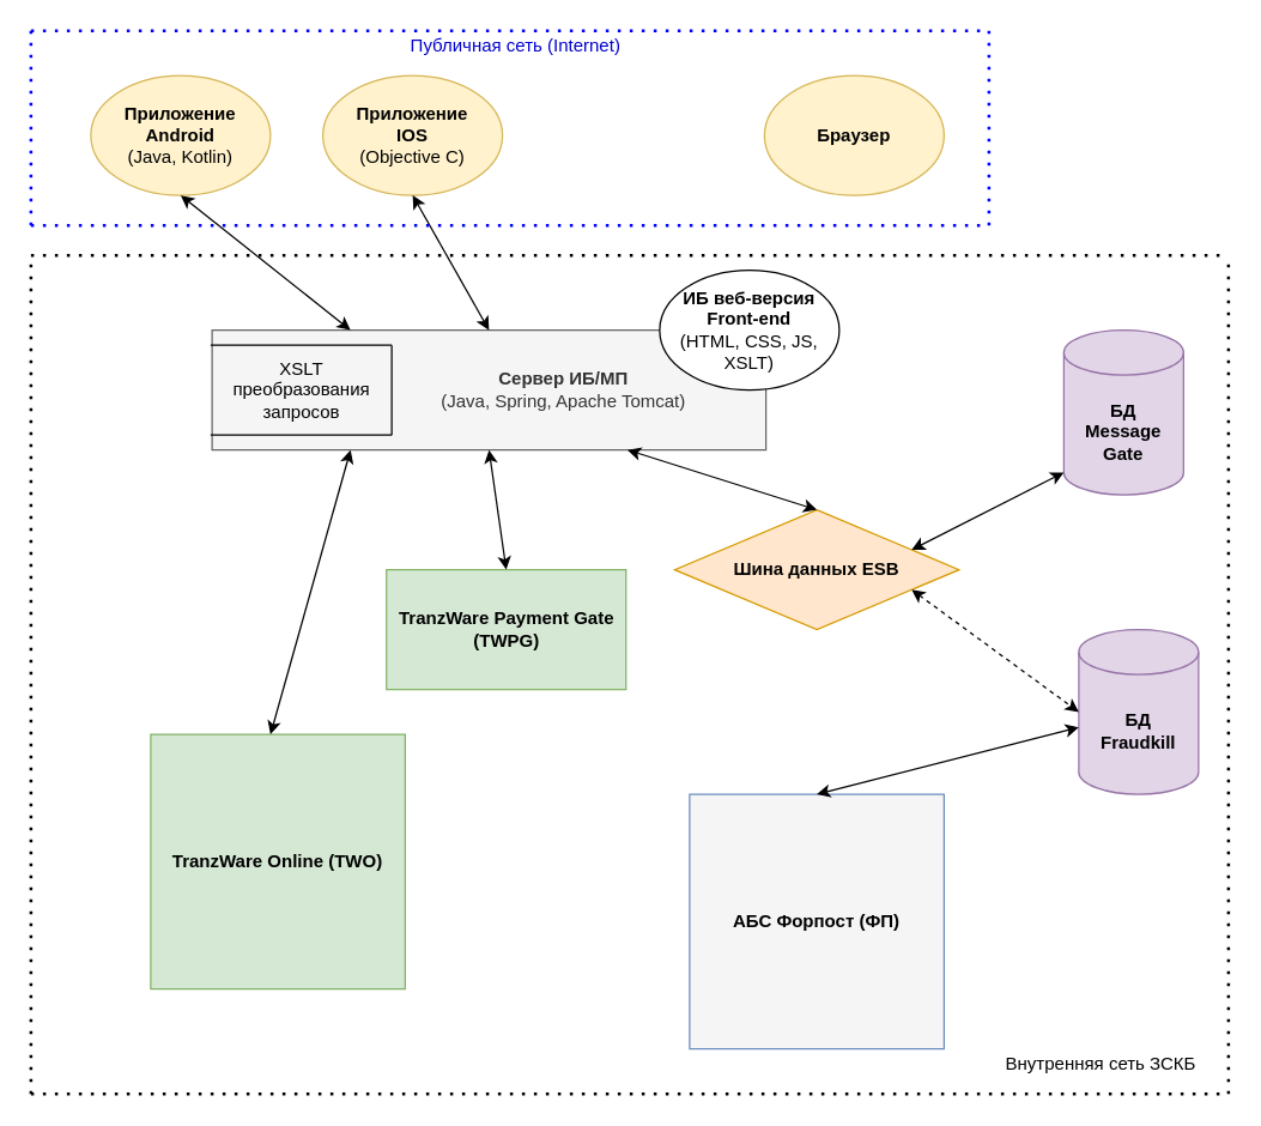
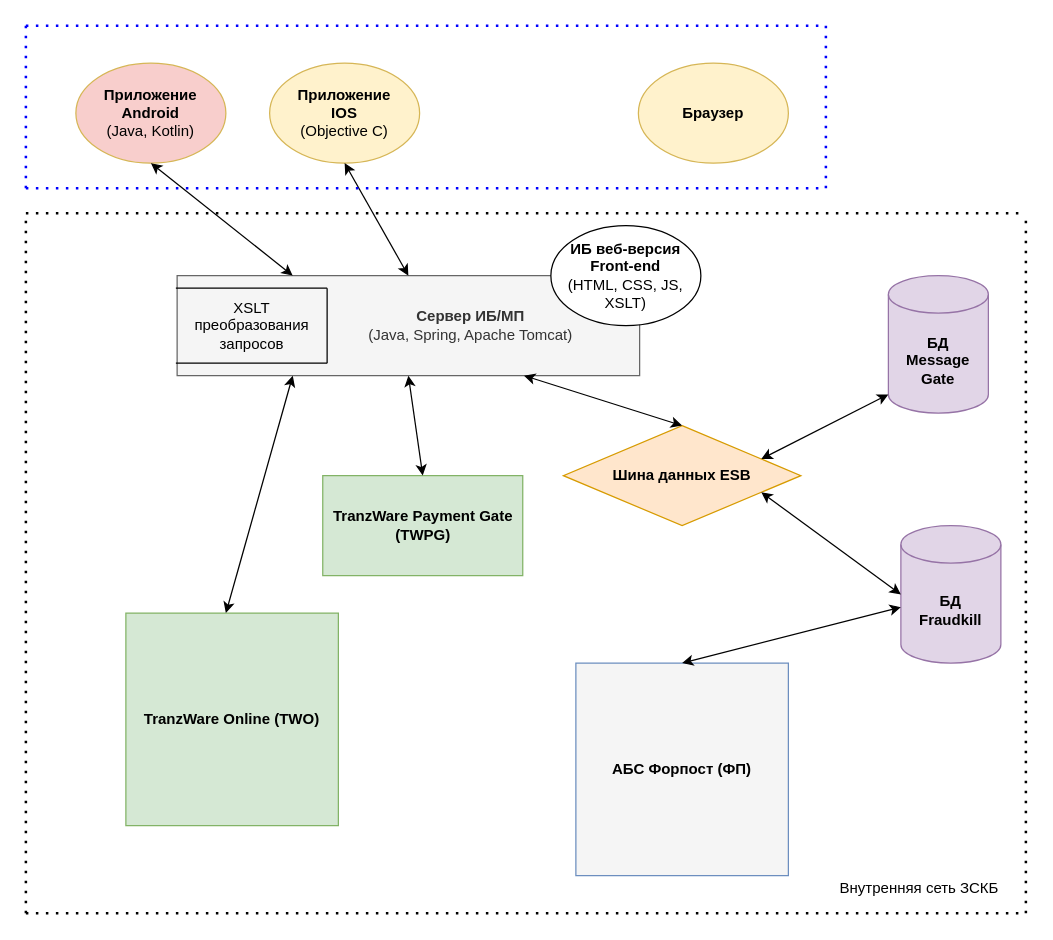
  <mxCell id="0" />
  <mxCell id="1" parent="0" />
- <mxCell id="2" value="&lt;b&gt;Приложение&lt;br&gt;Android&lt;/b&gt;&lt;br&gt;(Java, Kotlin)" style="ellipse;whiteSpace=wrap;html=1;fillColor=#fff2cc;strokeColor=#d6b656;" parent="1" vertex="1"><mxGeometry x="60" y="50" width="120" height="80" as="geometry" /></mxCell>
+ <mxCell id="2" value="&lt;b&gt;Приложение&lt;br&gt;Android&lt;/b&gt;&lt;br&gt;(Java, Kotlin)" style="ellipse;whiteSpace=wrap;html=1;fillColor=#f8cecc;strokeColor=#d6b656;" parent="1" vertex="1"><mxGeometry x="60" y="50" width="120" height="80" as="geometry" /></mxCell>
  <mxCell id="3" value="&lt;b&gt;Приложение&lt;br&gt;IOS&lt;/b&gt;&lt;br&gt;(Objective C)" style="ellipse;whiteSpace=wrap;html=1;fillColor=#fff2cc;strokeColor=#d6b656;" parent="1" vertex="1"><mxGeometry x="215" y="50" width="120" height="80" as="geometry" /></mxCell>
  <mxCell id="4" value="&lt;b&gt;Сервер ИБ/МП&lt;/b&gt;&lt;br&gt;(Java, Spring, Apache Tomcat)" style="rounded=0;whiteSpace=wrap;html=1;align=center;spacingLeft=100;spacingBottom=0;fillColor=#f5f5f5;strokeColor=#666666;fontColor=#333333;" parent="1" vertex="1"><mxGeometry x="141" y="220" width="370" height="80" as="geometry" /></mxCell>
  <mxCell id="5" value="" style="endArrow=none;html=1;" parent="1" edge="1"><mxGeometry width="50" height="50" relative="1" as="geometry"><mxPoint x="261" y="290" as="sourcePoint" /><mxPoint x="261" y="230" as="targetPoint" /></mxGeometry></mxCell>
  <mxCell id="6" value="XSLT преобразования запросов" style="text;html=1;strokeColor=none;fillColor=none;align=center;verticalAlign=middle;whiteSpace=wrap;rounded=0;" parent="1" vertex="1"><mxGeometry x="181" y="250" width="40" height="20" as="geometry" /></mxCell>
  <mxCell id="7" value="&lt;b&gt;ИБ веб-версия Front-end&lt;/b&gt;&lt;br&gt;(HTML, CSS, JS, XSLT)" style="ellipse;whiteSpace=wrap;html=1;" parent="1" vertex="1"><mxGeometry x="440" y="180" width="120" height="80" as="geometry" /></mxCell>
  <mxCell id="8" value="" style="endArrow=classic;startArrow=classic;html=1;exitX=0.25;exitY=0;exitDx=0;exitDy=0;" parent="1" source="4" edge="1"><mxGeometry width="50" height="50" relative="1" as="geometry"><mxPoint x="70" y="180" as="sourcePoint" /><mxPoint x="120" y="130" as="targetPoint" /></mxGeometry></mxCell>
  <mxCell id="9" value="" style="endArrow=none;html=1;" parent="1" edge="1"><mxGeometry width="50" height="50" relative="1" as="geometry"><mxPoint x="140" y="290" as="sourcePoint" /><mxPoint x="261" y="290" as="targetPoint" /></mxGeometry></mxCell>
  <mxCell id="10" value="" style="endArrow=classic;startArrow=classic;html=1;exitX=0.5;exitY=0;exitDx=0;exitDy=0;entryX=0.5;entryY=1;entryDx=0;entryDy=0;" parent="1" source="4" edge="1" target="3"><mxGeometry width="50" height="50" relative="1" as="geometry"><mxPoint x="270" y="180" as="sourcePoint" /><mxPoint x="320" y="130" as="targetPoint" /></mxGeometry></mxCell>
  <mxCell id="11" value="&lt;b&gt;Шина данных ESB&lt;/b&gt;" style="rhombus;whiteSpace=wrap;html=1;align=center;fillColor=#ffe6cc;strokeColor=#d79b00;" parent="1" vertex="1"><mxGeometry x="450" y="340" width="190" height="80" as="geometry" /></mxCell>
  <mxCell id="12" value="&lt;b&gt;БД&lt;br&gt;Message Gate&lt;/b&gt;" style="shape=cylinder3;whiteSpace=wrap;html=1;boundedLbl=1;backgroundOutline=1;size=15;align=center;fillColor=#e1d5e7;strokeColor=#9673a6;" parent="1" vertex="1"><mxGeometry x="710" y="220" width="80" height="110" as="geometry" /></mxCell>
  <mxCell id="13" value="&lt;b&gt;БД&lt;br&gt;Fraudkill&lt;/b&gt;" style="shape=cylinder3;whiteSpace=wrap;html=1;boundedLbl=1;backgroundOutline=1;size=15;align=center;fillColor=#e1d5e7;strokeColor=#9673a6;" parent="1" vertex="1"><mxGeometry x="720" y="420" width="80" height="110" as="geometry" /></mxCell>
  <mxCell id="14" value="" style="endArrow=classic;startArrow=classic;html=1;entryX=0.75;entryY=1;entryDx=0;entryDy=0;exitX=0.5;exitY=0;exitDx=0;exitDy=0;" parent="1" source="11" target="4" edge="1"><mxGeometry width="50" height="50" relative="1" as="geometry"><mxPoint x="380" y="350" as="sourcePoint" /><mxPoint x="430" y="300" as="targetPoint" /></mxGeometry></mxCell>
  <mxCell id="15" value="" style="endArrow=classic;startArrow=classic;html=1;entryX=0;entryY=1;entryDx=0;entryDy=-15;entryPerimeter=0;exitX=1;exitY=0.25;exitDx=0;exitDy=0;" parent="1" source="11" target="12" edge="1"><mxGeometry width="50" height="50" relative="1" as="geometry"><mxPoint x="580" y="340" as="sourcePoint" /><mxPoint x="630" y="290" as="targetPoint" /></mxGeometry></mxCell>
- <mxCell id="16" value="" style="endArrow=classic;startArrow=classic;html=1;entryX=0;entryY=0.5;entryDx=0;entryDy=0;entryPerimeter=0;exitX=1;exitY=0.75;exitDx=0;exitDy=0;dashed=1;" parent="1" source="11" target="13" edge="1"><mxGeometry width="50" height="50" relative="1" as="geometry"><mxPoint x="642" y="410" as="sourcePoint" /><mxPoint x="720" y="360" as="targetPoint" /></mxGeometry></mxCell>
+ <mxCell id="16" value="" style="endArrow=classic;startArrow=classic;html=1;entryX=0;entryY=0.5;entryDx=0;entryDy=0;entryPerimeter=0;exitX=1;exitY=0.75;exitDx=0;exitDy=0;" parent="1" source="11" target="13" edge="1"><mxGeometry width="50" height="50" relative="1" as="geometry"><mxPoint x="642" y="410" as="sourcePoint" /><mxPoint x="720" y="360" as="targetPoint" /></mxGeometry></mxCell>
  <mxCell id="17" value="&lt;b&gt;АБС Форпост (ФП)&lt;/b&gt;" style="whiteSpace=wrap;html=1;aspect=fixed;align=center;fillColor=#f5f5f5;strokeColor=#6c8ebf;" parent="1" vertex="1"><mxGeometry x="460" y="530" width="170" height="170" as="geometry" /></mxCell>
  <mxCell id="18" value="&lt;b&gt;&lt;span style=&quot;color: rgba(0 , 0 , 0 , 0) ; font-family: monospace ; font-size: 0px&quot;&gt;%3CmxGraphModel%3E%3Croot%3E%3CmxCell%20id%3D%220%22%2F%3E%3CmxCell%20id%3D%221%22%20parent%3D%220%22%2F%3E%3CmxCell%20id%3D%222%22%20value%3D%22%D0%90%D0%91%D0%A1%20ForPost%22%20style%3D%22whiteSpace%3Dwrap%3Bhtml%3D1%3Baspect%3Dfixed%3Balign%3Dcenter%3B%22%20vertex%3D%221%22%20parent%3D%221%22%3E%3CmxGeometry%20x%3D%22560%22%20y%3D%22480%22%20width%3D%22170%22%20height%3D%22170%22%20as%3D%22geometry%22%2F%3E%3C%2FmxCell%3E%3C%2Froot%3E%3C%2FmxGraphModel%3E&lt;/span&gt;TranzWare Online (TWO)&lt;/b&gt;" style="whiteSpace=wrap;html=1;aspect=fixed;align=center;fillColor=#d5e8d4;strokeColor=#82b366;" parent="1" vertex="1"><mxGeometry x="100" y="490" width="170" height="170" as="geometry" /></mxCell>
  <mxCell id="19" value="" style="endArrow=classic;startArrow=classic;html=1;entryX=0.25;entryY=1;entryDx=0;entryDy=0;" parent="1" target="4" edge="1"><mxGeometry width="50" height="50" relative="1" as="geometry"><mxPoint x="180" y="490" as="sourcePoint" /><mxPoint x="230" y="440" as="targetPoint" /></mxGeometry></mxCell>
  <mxCell id="20" value="" style="endArrow=classic;startArrow=classic;html=1;exitX=0.5;exitY=0;exitDx=0;exitDy=0;" parent="1" source="17" target="13" edge="1"><mxGeometry width="50" height="50" relative="1" as="geometry"><mxPoint x="380" y="550" as="sourcePoint" /><mxPoint x="430" y="500" as="targetPoint" /></mxGeometry></mxCell>
  <mxCell id="21" value="" style="endArrow=none;dashed=1;html=1;dashPattern=1 3;strokeWidth=2;" parent="1" edge="1"><mxGeometry width="50" height="50" relative="1" as="geometry"><mxPoint x="420" y="170" as="sourcePoint" /><mxPoint x="820" y="170" as="targetPoint" /><Array as="points"><mxPoint x="620" y="170" /></Array></mxGeometry></mxCell>
  <mxCell id="22" value="" style="endArrow=none;dashed=1;html=1;dashPattern=1 3;strokeWidth=2;" parent="1" edge="1"><mxGeometry width="50" height="50" relative="1" as="geometry"><mxPoint x="20" y="170" as="sourcePoint" /><mxPoint x="420" y="170" as="targetPoint" /></mxGeometry></mxCell>
  <mxCell id="23" value="" style="endArrow=none;dashed=1;html=1;dashPattern=1 3;strokeWidth=2;" parent="1" edge="1"><mxGeometry width="50" height="50" relative="1" as="geometry"><mxPoint x="820" y="730" as="sourcePoint" /><mxPoint x="820" y="170" as="targetPoint" /></mxGeometry></mxCell>
  <mxCell id="24" value="" style="endArrow=none;dashed=1;html=1;dashPattern=1 3;strokeWidth=2;" parent="1" edge="1"><mxGeometry width="50" height="50" relative="1" as="geometry"><mxPoint x="20" y="730" as="sourcePoint" /><mxPoint x="820" y="730" as="targetPoint" /></mxGeometry></mxCell>
  <mxCell id="25" value="" style="endArrow=none;dashed=1;html=1;dashPattern=1 3;strokeWidth=2;" parent="1" edge="1"><mxGeometry width="50" height="50" relative="1" as="geometry"><mxPoint x="20" y="730" as="sourcePoint" /><mxPoint x="20" y="170" as="targetPoint" /></mxGeometry></mxCell>
  <mxCell id="26" value="Внутренняя сеть ЗСКБ" style="text;html=1;strokeColor=none;fillColor=none;align=center;verticalAlign=middle;whiteSpace=wrap;rounded=0;" parent="1" vertex="1"><mxGeometry x="660" y="700" width="150" height="20" as="geometry" /></mxCell>
- <mxCell id="27" value="Публичная сеть (Internet)" style="text;html=1;strokeColor=none;fillColor=none;align=center;verticalAlign=middle;whiteSpace=wrap;rounded=0;fontColor=#0000CC;" parent="1" vertex="1"><mxGeometry x="270" y="20" width="147.5" height="20" as="geometry" /></mxCell>
  <mxCell id="28" value="" style="endArrow=none;dashed=1;html=1;dashPattern=1 3;strokeWidth=2;fontColor=#0000FF;labelBorderColor=#0000FF;fillColor=#dae8fc;strokeColor=#0000FF;" parent="1" edge="1"><mxGeometry width="50" height="50" relative="1" as="geometry"><mxPoint x="20" y="20" as="sourcePoint" /><mxPoint x="660" y="20" as="targetPoint" /></mxGeometry></mxCell>
  <mxCell id="29" value="" style="endArrow=none;dashed=1;html=1;dashPattern=1 3;strokeWidth=2;fontColor=#0000FF;labelBorderColor=#0000FF;fillColor=#dae8fc;strokeColor=#0000FF;" parent="1" edge="1"><mxGeometry width="50" height="50" relative="1" as="geometry"><mxPoint x="20" y="20" as="sourcePoint" /><mxPoint x="20" y="150" as="targetPoint" /></mxGeometry></mxCell>
  <mxCell id="30" value="" style="endArrow=none;dashed=1;html=1;dashPattern=1 3;strokeWidth=2;fontColor=#0000FF;labelBorderColor=#0000FF;fillColor=#dae8fc;strokeColor=#0000FF;" parent="1" edge="1"><mxGeometry width="50" height="50" relative="1" as="geometry"><mxPoint x="20" y="150" as="sourcePoint" /><mxPoint x="660" y="150" as="targetPoint" /></mxGeometry></mxCell>
  <mxCell id="31" value="" style="endArrow=none;dashed=1;html=1;dashPattern=1 3;strokeWidth=2;fontColor=#0000FF;labelBorderColor=#0000FF;fillColor=#dae8fc;strokeColor=#0000FF;" parent="1" edge="1"><mxGeometry width="50" height="50" relative="1" as="geometry"><mxPoint x="660" y="150" as="sourcePoint" /><mxPoint x="660" y="20" as="targetPoint" /></mxGeometry></mxCell>
  <mxCell id="32" value="" style="endArrow=none;html=1;fontColor=#0000CC;" edge="1" parent="1"><mxGeometry width="50" height="50" relative="1" as="geometry"><mxPoint x="140" y="230" as="sourcePoint" /><mxPoint x="261" y="230" as="targetPoint" /></mxGeometry></mxCell>
  <mxCell id="33" value="&lt;b&gt;Браузер&lt;/b&gt;" style="ellipse;whiteSpace=wrap;html=1;fillColor=#fff2cc;strokeColor=#d6b656;" vertex="1" parent="1"><mxGeometry x="510" y="50" width="120" height="80" as="geometry" /></mxCell>
  <mxCell id="34" value="&lt;font color=&quot;#000000&quot;&gt;&lt;b&gt;TranzWare Payment Gate (TWPG)&lt;/b&gt;&lt;/font&gt;" style="rounded=0;whiteSpace=wrap;html=1;align=center;fillColor=#d5e8d4;strokeColor=#82b366;" vertex="1" parent="1"><mxGeometry x="257.5" y="380" width="160" height="80" as="geometry" /></mxCell>
  <mxCell id="35" value="" style="endArrow=classic;startArrow=classic;html=1;strokeColor=#000000;fontColor=#0000CC;entryX=0.5;entryY=1;entryDx=0;entryDy=0;exitX=0.5;exitY=0;exitDx=0;exitDy=0;" edge="1" parent="1" source="34" target="4"><mxGeometry width="50" height="50" relative="1" as="geometry"><mxPoint x="380" y="440" as="sourcePoint" /><mxPoint x="430" y="390" as="targetPoint" /></mxGeometry></mxCell>
